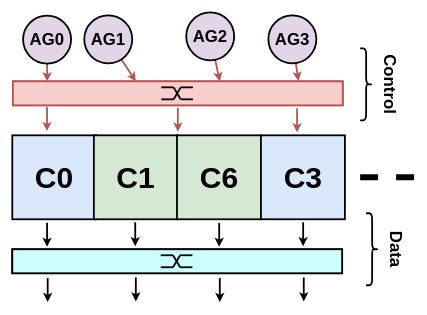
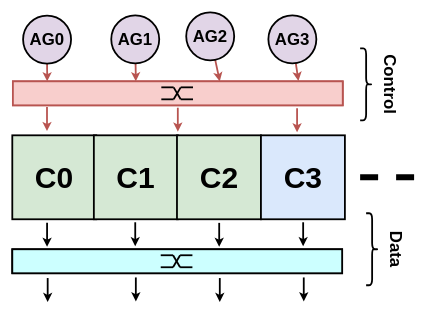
  <mxCell id="0" />
  <mxCell id="1" parent="0" />
- <mxCell id="2" value="C0" style="whiteSpace=wrap;html=1;aspect=fixed;fillColor=#dae8fc;strokeColor=#000000;strokeWidth=3;fontSize=50;fontStyle=1;" vertex="1" parent="1"><mxGeometry x="20" y="225" width="140" height="140" as="geometry" /></mxCell>
+ <mxCell id="2" value="C0" style="whiteSpace=wrap;html=1;aspect=fixed;fillColor=#d5e8d4;strokeColor=#000000;strokeWidth=3;fontSize=50;fontStyle=1" vertex="1" parent="1"><mxGeometry x="20" y="225" width="140" height="140" as="geometry" /></mxCell>
  <mxCell id="3" value="" style="group;strokeWidth=3;strokeColor=#b85450;fillColor=#f8cecc;container=0;" vertex="1" connectable="0" parent="1"><mxGeometry x="21" y="135" width="550" height="40" as="geometry" /></mxCell>
  <mxCell id="4" value="C1" style="whiteSpace=wrap;html=1;aspect=fixed;fillColor=#d5e8d4;strokeColor=#000000;strokeWidth=3;fontSize=50;fontStyle=1" vertex="1" parent="1"><mxGeometry x="156" y="225" width="140" height="140" as="geometry" /></mxCell>
- <mxCell id="5" value="C6" style="whiteSpace=wrap;html=1;aspect=fixed;fillColor=#d5e8d4;strokeColor=#000000;strokeWidth=3;fontSize=50;fontStyle=1" vertex="1" parent="1"><mxGeometry x="294.6" y="225" width="140" height="140" as="geometry" /></mxCell>
+ <mxCell id="5" value="C2" style="whiteSpace=wrap;html=1;aspect=fixed;fillColor=#d5e8d4;strokeColor=#000000;strokeWidth=3;fontSize=50;fontStyle=1" vertex="1" parent="1"><mxGeometry x="294.6" y="225" width="140" height="140" as="geometry" /></mxCell>
  <mxCell id="6" style="edgeStyle=none;html=1;entryX=0.104;entryY=0;entryDx=0;entryDy=0;entryPerimeter=0;fontSize=28;startArrow=none;startFill=0;endArrow=classic;endFill=1;strokeWidth=3;fillColor=#f8cecc;strokeColor=#b85450;" edge="1" parent="1" source="7" target="34"><mxGeometry relative="1" as="geometry" /></mxCell>
  <mxCell id="7" value="AG0" style="ellipse;whiteSpace=wrap;html=1;aspect=fixed;strokeWidth=3;fontStyle=1;fontSize=28;fillColor=#e1d5e7;strokeColor=#000000;" vertex="1" parent="1"><mxGeometry x="38" y="25.4" width="80" height="80" as="geometry" /></mxCell>
  <mxCell id="8" style="edgeStyle=none;html=1;entryX=0.5;entryY=0;entryDx=0;entryDy=0;fontSize=28;startArrow=none;startFill=0;endArrow=classic;endFill=1;strokeWidth=3;fillColor=#f8cecc;strokeColor=#b85450;" edge="1" parent="1" source="9"><mxGeometry relative="1" as="geometry"><mxPoint x="226" y="135" as="targetPoint" /></mxGeometry></mxCell>
- <mxCell id="9" value="AG1" style="ellipse;whiteSpace=wrap;html=1;aspect=fixed;strokeWidth=3;fontStyle=1;fontSize=28;fillColor=#e1d5e7;strokeColor=#000000;" vertex="1" parent="1"><mxGeometry x="140" y="25" width="80" height="80" as="geometry" /></mxCell>
+ <mxCell id="9" value="AG1" style="ellipse;whiteSpace=wrap;html=1;aspect=fixed;strokeWidth=3;fontStyle=1;fontSize=28;fillColor=#e1d5e7;strokeColor=#000000;" vertex="1" parent="1"><mxGeometry x="185" y="25" width="80" height="80" as="geometry" /></mxCell>
  <mxCell id="10" style="edgeStyle=none;html=1;entryX=0.862;entryY=-0.017;entryDx=0;entryDy=0;entryPerimeter=0;fontSize=28;startArrow=none;startFill=0;endArrow=classic;endFill=1;strokeWidth=3;fillColor=#f8cecc;strokeColor=#b85450;" edge="1" parent="1" source="11"><mxGeometry relative="1" as="geometry"><mxPoint x="497.1" y="134.32" as="targetPoint" /></mxGeometry></mxCell>
  <mxCell id="11" value="AG3" style="ellipse;whiteSpace=wrap;html=1;aspect=fixed;strokeWidth=3;fontStyle=1;fontSize=28;fillColor=#e1d5e7;strokeColor=#000000;" vertex="1" parent="1"><mxGeometry x="447" y="25" width="80" height="80" as="geometry" /></mxCell>
  <mxCell id="12" value="" style="group;strokeWidth=3;strokeColor=#000000;" vertex="1" connectable="0" parent="1"><mxGeometry x="20" y="415" width="550" height="40" as="geometry" /></mxCell>
  <mxCell id="13" value="" style="rounded=0;whiteSpace=wrap;html=1;fillColor=#CCFFFF;strokeWidth=3;strokeColor=#000000;" vertex="1" parent="12"><mxGeometry width="550" height="40" as="geometry" /></mxCell>
  <mxCell id="14" value="" style="group;strokeWidth=3;strokeColor=none;" vertex="1" connectable="0" parent="12"><mxGeometry x="247.503" y="10" width="52.838" height="20" as="geometry" /></mxCell>
  <mxCell id="15" value="" style="endArrow=none;html=1;rounded=0;strokeWidth=3;strokeColor=#000000;" edge="1" parent="14"><mxGeometry width="50" height="50" relative="1" as="geometry"><mxPoint as="sourcePoint" /><mxPoint x="20.548" as="targetPoint" /></mxGeometry></mxCell>
  <mxCell id="16" value="" style="endArrow=none;html=1;rounded=0;strokeWidth=3;strokeColor=#000000;" edge="1" parent="14"><mxGeometry width="50" height="50" relative="1" as="geometry"><mxPoint x="20.548" as="sourcePoint" /><mxPoint x="32.29" y="20" as="targetPoint" /></mxGeometry></mxCell>
  <mxCell id="17" value="" style="endArrow=none;html=1;rounded=0;strokeWidth=3;strokeColor=#000000;" edge="1" parent="14"><mxGeometry width="50" height="50" relative="1" as="geometry"><mxPoint x="20.548" y="20" as="sourcePoint" /><mxPoint x="32.29" as="targetPoint" /></mxGeometry></mxCell>
  <mxCell id="18" value="" style="endArrow=none;html=1;rounded=0;strokeWidth=3;strokeColor=#000000;" edge="1" parent="14"><mxGeometry width="50" height="50" relative="1" as="geometry"><mxPoint x="32.29" as="sourcePoint" /><mxPoint x="52.838" as="targetPoint" /></mxGeometry></mxCell>
  <mxCell id="19" value="" style="endArrow=none;html=1;rounded=0;strokeWidth=3;strokeColor=#000000;" edge="1" parent="14"><mxGeometry width="50" height="50" relative="1" as="geometry"><mxPoint x="32.29" y="20" as="sourcePoint" /><mxPoint x="52.838" y="20" as="targetPoint" /></mxGeometry></mxCell>
  <mxCell id="20" value="" style="endArrow=none;html=1;rounded=0;strokeWidth=3;strokeColor=#000000;" edge="1" parent="14"><mxGeometry width="50" height="50" relative="1" as="geometry"><mxPoint y="20" as="sourcePoint" /><mxPoint x="20.548" y="20" as="targetPoint" /></mxGeometry></mxCell>
  <mxCell id="21" style="edgeStyle=none;html=1;fontSize=28;startArrow=none;startFill=0;endArrow=classic;endFill=1;strokeWidth=3;exitX=0.5;exitY=1;exitDx=0;exitDy=0;fillColor=#f8cecc;strokeColor=#b85450;" edge="1" parent="1"><mxGeometry relative="1" as="geometry"><mxPoint x="296" y="219" as="targetPoint" /><mxPoint x="296" y="179" as="sourcePoint" /></mxGeometry></mxCell>
  <mxCell id="22" style="edgeStyle=none;html=1;fontSize=28;startArrow=none;startFill=0;endArrow=classic;endFill=1;strokeWidth=3;exitX=0.5;exitY=1;exitDx=0;exitDy=0;fillColor=#fff2cc;strokeColor=#000000;" edge="1" parent="1"><mxGeometry relative="1" as="geometry"><mxPoint x="78" y="411" as="targetPoint" /><mxPoint x="78" y="371" as="sourcePoint" /></mxGeometry></mxCell>
  <mxCell id="23" style="edgeStyle=none;html=1;fontSize=28;startArrow=none;startFill=0;endArrow=classic;endFill=1;strokeWidth=3;exitX=0.5;exitY=1;exitDx=0;exitDy=0;fillColor=#f8cecc;strokeColor=#b85450;" edge="1" parent="1"><mxGeometry relative="1" as="geometry"><mxPoint x="77.87" y="218" as="targetPoint" /><mxPoint x="77.87" y="178" as="sourcePoint" /></mxGeometry></mxCell>
  <mxCell id="24" value="C3" style="whiteSpace=wrap;html=1;aspect=fixed;fillColor=#dae8fc;strokeColor=#000000;strokeWidth=3;fontSize=50;fontStyle=1;" vertex="1" parent="1"><mxGeometry x="434.6" y="225" width="140" height="140" as="geometry" /></mxCell>
  <mxCell id="25" style="edgeStyle=none;html=1;fontSize=28;startArrow=none;startFill=0;endArrow=classic;endFill=1;strokeWidth=3;exitX=0.5;exitY=1;exitDx=0;exitDy=0;fillColor=#f8cecc;strokeColor=#b85450;" edge="1" parent="1"><mxGeometry relative="1" as="geometry"><mxPoint x="494.87" y="220" as="targetPoint" /><mxPoint x="494.87" y="180" as="sourcePoint" /></mxGeometry></mxCell>
  <mxCell id="26" value="" style="endArrow=none;dashed=1;html=1;rounded=0;strokeWidth=10;jumpStyle=arc;strokeColor=#000000;" edge="1" parent="1"><mxGeometry width="50" height="50" relative="1" as="geometry"><mxPoint x="600" y="294.79" as="sourcePoint" /><mxPoint x="690" y="295" as="targetPoint" /></mxGeometry></mxCell>
  <mxCell id="27" style="edgeStyle=none;html=1;fontSize=28;startArrow=none;startFill=0;endArrow=classic;endFill=1;strokeWidth=3;exitX=0.5;exitY=1;exitDx=0;exitDy=0;fillColor=#fff2cc;strokeColor=#000000;" edge="1" parent="1"><mxGeometry relative="1" as="geometry"><mxPoint x="225" y="410" as="targetPoint" /><mxPoint x="225" y="370" as="sourcePoint" /></mxGeometry></mxCell>
  <mxCell id="28" style="edgeStyle=none;html=1;fontSize=28;startArrow=none;startFill=0;endArrow=classic;endFill=1;strokeWidth=3;exitX=0.5;exitY=1;exitDx=0;exitDy=0;fillColor=#fff2cc;strokeColor=#000000;" edge="1" parent="1"><mxGeometry relative="1" as="geometry"><mxPoint x="365" y="411" as="targetPoint" /><mxPoint x="365" y="371" as="sourcePoint" /></mxGeometry></mxCell>
  <mxCell id="29" style="edgeStyle=none;html=1;fontSize=28;startArrow=none;startFill=0;endArrow=classic;endFill=1;strokeWidth=3;exitX=0.5;exitY=1;exitDx=0;exitDy=0;fillColor=#fff2cc;strokeColor=#000000;" edge="1" parent="1"><mxGeometry relative="1" as="geometry"><mxPoint x="505" y="410" as="targetPoint" /><mxPoint x="505" y="370" as="sourcePoint" /></mxGeometry></mxCell>
  <mxCell id="30" style="edgeStyle=none;html=1;fontSize=28;startArrow=none;startFill=0;endArrow=classic;endFill=1;strokeWidth=3;exitX=0.5;exitY=1;exitDx=0;exitDy=0;fillColor=#fff2cc;strokeColor=#000000;" edge="1" parent="1"><mxGeometry relative="1" as="geometry"><mxPoint x="79" y="503" as="targetPoint" /><mxPoint x="79" y="463" as="sourcePoint" /></mxGeometry></mxCell>
  <mxCell id="31" style="edgeStyle=none;html=1;fontSize=28;startArrow=none;startFill=0;endArrow=classic;endFill=1;strokeWidth=3;exitX=0.5;exitY=1;exitDx=0;exitDy=0;fillColor=#fff2cc;strokeColor=#000000;" edge="1" parent="1"><mxGeometry relative="1" as="geometry"><mxPoint x="226" y="502" as="targetPoint" /><mxPoint x="226" y="462" as="sourcePoint" /></mxGeometry></mxCell>
  <mxCell id="32" style="edgeStyle=none;html=1;fontSize=28;startArrow=none;startFill=0;endArrow=classic;endFill=1;strokeWidth=3;exitX=0.5;exitY=1;exitDx=0;exitDy=0;fillColor=#fff2cc;strokeColor=#000000;" edge="1" parent="1"><mxGeometry relative="1" as="geometry"><mxPoint x="366" y="503" as="targetPoint" /><mxPoint x="366" y="463" as="sourcePoint" /></mxGeometry></mxCell>
  <mxCell id="33" style="edgeStyle=none;html=1;fontSize=28;startArrow=none;startFill=0;endArrow=classic;endFill=1;strokeWidth=3;exitX=0.5;exitY=1;exitDx=0;exitDy=0;fillColor=#fff2cc;strokeColor=#000000;" edge="1" parent="1"><mxGeometry relative="1" as="geometry"><mxPoint x="506" y="502" as="targetPoint" /><mxPoint x="506" y="462" as="sourcePoint" /></mxGeometry></mxCell>
  <mxCell id="34" value="" style="rounded=0;whiteSpace=wrap;html=1;fillColor=#f8cecc;strokeWidth=3;strokeColor=#b85450;" vertex="1" parent="1"><mxGeometry x="21" y="135" width="550" height="40" as="geometry" /></mxCell>
  <mxCell id="35" value="" style="group;strokeWidth=3;strokeColor=none;" vertex="1" connectable="0" parent="1"><mxGeometry x="268.503" y="145" width="52.838" height="20" as="geometry" /></mxCell>
  <mxCell id="36" value="" style="endArrow=none;html=1;rounded=0;strokeWidth=3;strokeColor=#000000;" edge="1" parent="35"><mxGeometry width="50" height="50" relative="1" as="geometry"><mxPoint as="sourcePoint" /><mxPoint x="20.548" as="targetPoint" /></mxGeometry></mxCell>
  <mxCell id="37" value="" style="endArrow=none;html=1;rounded=0;strokeWidth=3;strokeColor=#000000;" edge="1" parent="35"><mxGeometry width="50" height="50" relative="1" as="geometry"><mxPoint x="20.548" as="sourcePoint" /><mxPoint x="32.29" y="20" as="targetPoint" /></mxGeometry></mxCell>
  <mxCell id="38" value="" style="endArrow=none;html=1;rounded=0;strokeWidth=3;strokeColor=#000000;" edge="1" parent="35"><mxGeometry width="50" height="50" relative="1" as="geometry"><mxPoint x="20.548" y="20" as="sourcePoint" /><mxPoint x="32.29" as="targetPoint" /></mxGeometry></mxCell>
  <mxCell id="39" value="" style="endArrow=none;html=1;rounded=0;strokeWidth=3;strokeColor=#000000;" edge="1" parent="35"><mxGeometry width="50" height="50" relative="1" as="geometry"><mxPoint x="32.29" as="sourcePoint" /><mxPoint x="52.838" as="targetPoint" /></mxGeometry></mxCell>
  <mxCell id="40" value="" style="endArrow=none;html=1;rounded=0;strokeWidth=3;strokeColor=#000000;" edge="1" parent="35"><mxGeometry width="50" height="50" relative="1" as="geometry"><mxPoint x="32.29" y="20" as="sourcePoint" /><mxPoint x="52.838" y="20" as="targetPoint" /></mxGeometry></mxCell>
  <mxCell id="41" value="" style="endArrow=none;html=1;rounded=0;strokeWidth=3;strokeColor=#000000;" edge="1" parent="35"><mxGeometry width="50" height="50" relative="1" as="geometry"><mxPoint y="20" as="sourcePoint" /><mxPoint x="20.548" y="20" as="targetPoint" /></mxGeometry></mxCell>
  <mxCell id="42" value="Control" style="text;html=1;strokeColor=none;fillColor=none;align=center;verticalAlign=middle;whiteSpace=wrap;rounded=0;fontSize=28;rotation=90;fontStyle=1" vertex="1" parent="1"><mxGeometry x="620" y="125" width="60" height="30" as="geometry" /></mxCell>
  <mxCell id="43" value="" style="shape=curlyBracket;whiteSpace=wrap;html=1;rounded=1;flipH=1;fontSize=28;strokeColor=#000000;strokeWidth=3;" vertex="1" parent="1"><mxGeometry x="600" y="80" width="20" height="120" as="geometry" /></mxCell>
  <mxCell id="44" value="Data" style="text;html=1;strokeColor=none;fillColor=none;align=center;verticalAlign=middle;whiteSpace=wrap;rounded=0;fontSize=28;rotation=90;fontStyle=1" vertex="1" parent="1"><mxGeometry x="630" y="400" width="60" height="30" as="geometry" /></mxCell>
  <mxCell id="45" value="" style="shape=curlyBracket;whiteSpace=wrap;html=1;rounded=1;flipH=1;fontSize=28;strokeColor=#000000;strokeWidth=3;" vertex="1" parent="1"><mxGeometry x="610" y="355" width="20" height="120" as="geometry" /></mxCell>
  <mxCell id="46" style="edgeStyle=none;html=1;entryX=0.5;entryY=0;entryDx=0;entryDy=0;fontSize=28;startArrow=none;startFill=0;endArrow=classic;endFill=1;strokeWidth=3;fillColor=#f8cecc;strokeColor=#b85450;" edge="1" parent="1" source="47"><mxGeometry relative="1" as="geometry"><mxPoint x="366" y="135" as="targetPoint" /></mxGeometry></mxCell>
  <mxCell id="47" value="AG2" style="ellipse;whiteSpace=wrap;html=1;aspect=fixed;strokeWidth=3;fontStyle=1;fontSize=28;fillColor=#e1d5e7;strokeColor=#000000;" vertex="1" parent="1"><mxGeometry x="310" y="20" width="80" height="80" as="geometry" /></mxCell>
